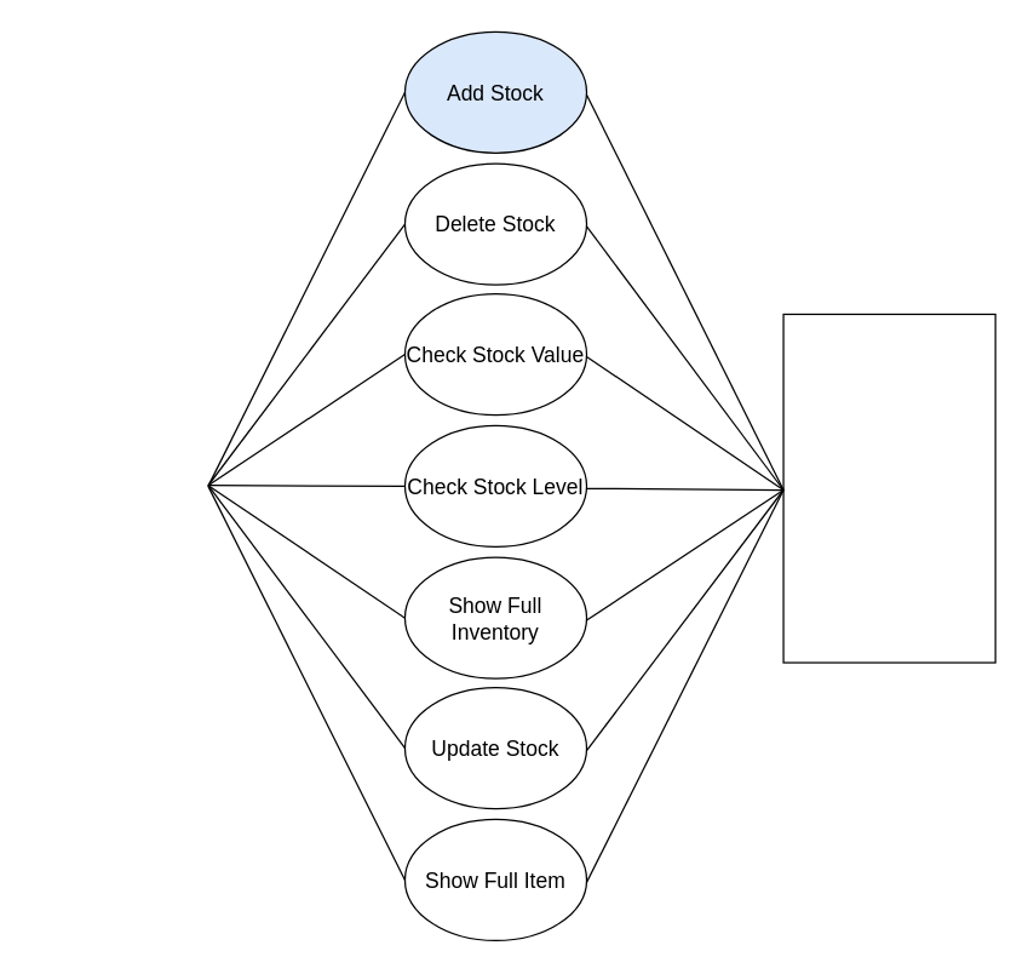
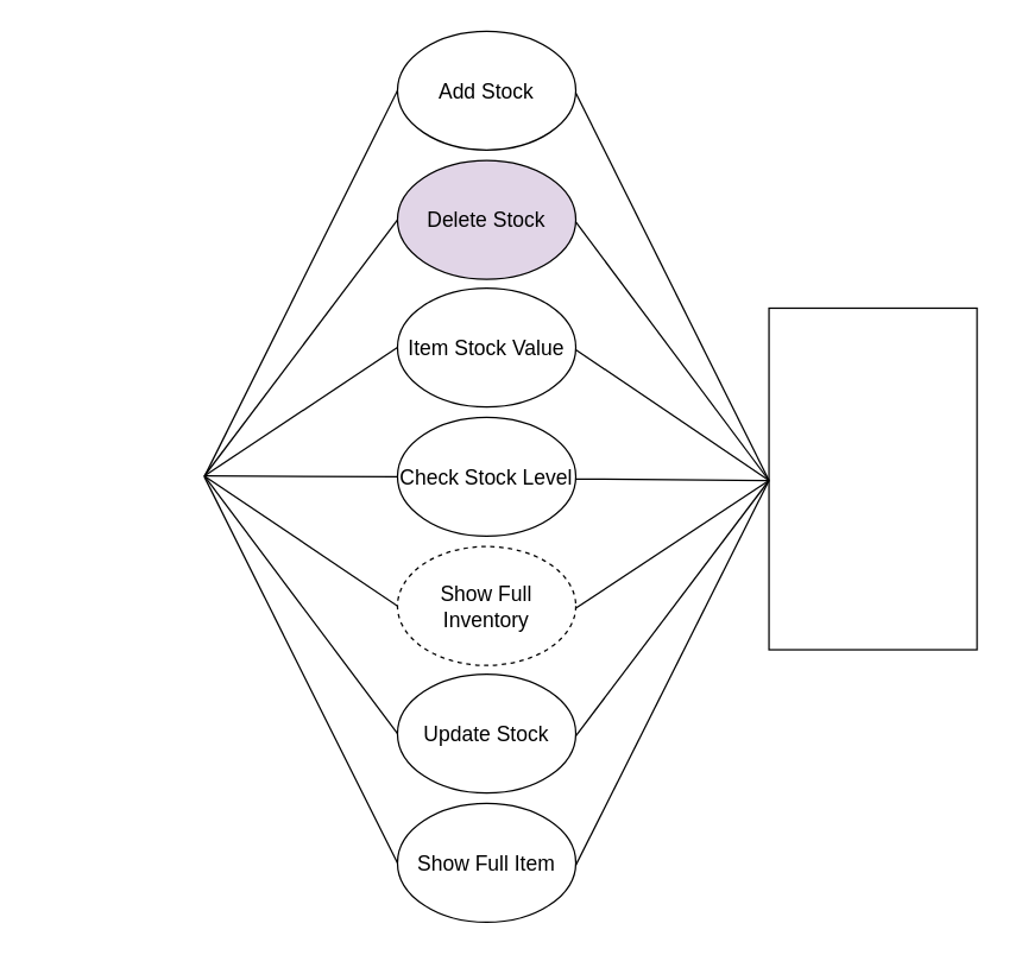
  <mxCell id="0" />
  <mxCell id="1" parent="0" />
  <mxCell id="2" value="" style="group" vertex="1" connectable="0" parent="1"><mxGeometry x="20" y="20.5" width="637" height="600" as="geometry" /></mxCell>
  <mxCell id="3" value="" style="group" vertex="1" connectable="0" parent="2"><mxGeometry x="247" width="120" height="600" as="geometry" /></mxCell>
- <mxCell id="4" value="&lt;font style=&quot;font-size: 14px&quot;&gt;Add Stock&lt;/font&gt;" style="ellipse;whiteSpace=wrap;html=1;fillColor=#dae8fc;" vertex="1" parent="3"><mxGeometry width="120" height="80" as="geometry" /></mxCell>
- <mxCell id="5" value="&lt;font style=&quot;font-size: 14px&quot;&gt;Delete Stock&lt;/font&gt;" style="ellipse;whiteSpace=wrap;html=1;" vertex="1" parent="3"><mxGeometry y="87" width="120" height="80" as="geometry" /></mxCell>
- <mxCell id="6" value="&lt;font style=&quot;font-size: 14px&quot;&gt;Check Stock Value&lt;/font&gt;" style="ellipse;whiteSpace=wrap;html=1;" vertex="1" parent="3"><mxGeometry y="173" width="120" height="80" as="geometry" /></mxCell>
+ <mxCell id="4" value="&lt;font style=&quot;font-size: 14px&quot;&gt;Add Stock&lt;/font&gt;" style="ellipse;whiteSpace=wrap;html=1;" vertex="1" parent="3"><mxGeometry width="120" height="80" as="geometry" /></mxCell>
+ <mxCell id="5" value="&lt;font style=&quot;font-size: 14px&quot;&gt;Delete Stock&lt;/font&gt;" style="ellipse;whiteSpace=wrap;html=1;fillColor=#e1d5e7;" vertex="1" parent="3"><mxGeometry y="87" width="120" height="80" as="geometry" /></mxCell>
+ <mxCell id="6" value="&lt;font style=&quot;font-size: 14px&quot;&gt;Item Stock Value&lt;/font&gt;" style="ellipse;whiteSpace=wrap;html=1;" vertex="1" parent="3"><mxGeometry y="173" width="120" height="80" as="geometry" /></mxCell>
  <mxCell id="7" value="&lt;font style=&quot;font-size: 14px&quot;&gt;Check Stock Level&lt;/font&gt;" style="ellipse;whiteSpace=wrap;html=1;" vertex="1" parent="3"><mxGeometry y="260" width="120" height="80" as="geometry" /></mxCell>
- <mxCell id="8" value="&lt;font style=&quot;font-size: 14px&quot;&gt;Show Full Inventory&lt;/font&gt;" style="ellipse;whiteSpace=wrap;html=1;" vertex="1" parent="3"><mxGeometry y="347" width="120" height="80" as="geometry" /></mxCell>
+ <mxCell id="8" value="&lt;font style=&quot;font-size: 14px&quot;&gt;Show Full Inventory&lt;/font&gt;" style="ellipse;whiteSpace=wrap;html=1;dashed=1;" vertex="1" parent="3"><mxGeometry y="347" width="120" height="80" as="geometry" /></mxCell>
  <mxCell id="9" value="&lt;font style=&quot;font-size: 14px&quot;&gt;Update Stock&lt;/font&gt;" style="ellipse;whiteSpace=wrap;html=1;" vertex="1" parent="3"><mxGeometry y="433" width="120" height="80" as="geometry" /></mxCell>
  <mxCell id="10" value="&lt;span style=&quot;font-size: 14px&quot;&gt;Show Full Item&lt;/span&gt;" style="ellipse;whiteSpace=wrap;html=1;" vertex="1" parent="3"><mxGeometry y="520" width="120" height="80" as="geometry" /></mxCell>
  <mxCell id="11" value="" style="rounded=0;whiteSpace=wrap;html=1;direction=south;" vertex="1" parent="2"><mxGeometry x="497" y="186.5" width="140" height="230" as="geometry" /></mxCell>
  <mxCell id="12" value="" style="endArrow=none;html=1;entryX=0;entryY=0.5;entryDx=0;entryDy=0;" edge="1" parent="2" target="7"><mxGeometry width="50" height="50" relative="1" as="geometry"><mxPoint x="117" y="299.5" as="sourcePoint" /><mxPoint x="157" y="275" as="targetPoint" /></mxGeometry></mxCell>
  <mxCell id="13" value="" style="endArrow=none;html=1;entryX=0;entryY=0.5;entryDx=0;entryDy=0;" edge="1" parent="2" target="6"><mxGeometry width="50" height="50" relative="1" as="geometry"><mxPoint x="117.0" y="299.5" as="sourcePoint" /><mxPoint x="247.069" y="299.983" as="targetPoint" /></mxGeometry></mxCell>
  <mxCell id="14" value="" style="endArrow=none;html=1;entryX=0;entryY=0.5;entryDx=0;entryDy=0;" edge="1" parent="2" target="5"><mxGeometry width="50" height="50" relative="1" as="geometry"><mxPoint x="117.0" y="299.5" as="sourcePoint" /><mxPoint x="247.069" y="299.983" as="targetPoint" /></mxGeometry></mxCell>
  <mxCell id="15" value="" style="endArrow=none;html=1;entryX=0;entryY=0.5;entryDx=0;entryDy=0;" edge="1" parent="2" target="4"><mxGeometry width="50" height="50" relative="1" as="geometry"><mxPoint x="117.0" y="300" as="sourcePoint" /><mxPoint x="247.069" y="300.483" as="targetPoint" /></mxGeometry></mxCell>
  <mxCell id="16" value="" style="endArrow=none;html=1;entryX=0;entryY=0.5;entryDx=0;entryDy=0;" edge="1" parent="2" target="8"><mxGeometry width="50" height="50" relative="1" as="geometry"><mxPoint x="117.0" y="299.5" as="sourcePoint" /><mxPoint x="247.069" y="299.983" as="targetPoint" /></mxGeometry></mxCell>
  <mxCell id="17" value="" style="endArrow=none;html=1;entryX=0;entryY=0.5;entryDx=0;entryDy=0;" edge="1" parent="2" target="9"><mxGeometry width="50" height="50" relative="1" as="geometry"><mxPoint x="117.0" y="299.5" as="sourcePoint" /><mxPoint x="247.069" y="299.983" as="targetPoint" /></mxGeometry></mxCell>
  <mxCell id="18" value="" style="endArrow=none;html=1;entryX=0;entryY=0.5;entryDx=0;entryDy=0;" edge="1" parent="2" target="10"><mxGeometry width="50" height="50" relative="1" as="geometry"><mxPoint x="117.0" y="300" as="sourcePoint" /><mxPoint x="247.069" y="300.483" as="targetPoint" /></mxGeometry></mxCell>
  <mxCell id="19" value="" style="group;direction=east;rotation=180;" vertex="1" connectable="0" parent="2"><mxGeometry x="367.0" y="41.5" width="130.0" height="520" as="geometry" /></mxCell>
  <mxCell id="20" value="" style="endArrow=none;html=1;entryX=0;entryY=0.5;entryDx=0;entryDy=0;" edge="1" parent="19"><mxGeometry width="50" height="50" relative="1" as="geometry"><mxPoint x="130" y="261" as="sourcePoint" /><mxPoint y="260" as="targetPoint" /></mxGeometry></mxCell>
  <mxCell id="21" value="" style="endArrow=none;html=1;entryX=0;entryY=0.5;entryDx=0;entryDy=0;" edge="1" parent="19"><mxGeometry width="50" height="50" relative="1" as="geometry"><mxPoint x="130" y="261" as="sourcePoint" /><mxPoint y="347" as="targetPoint" /></mxGeometry></mxCell>
  <mxCell id="22" value="" style="endArrow=none;html=1;entryX=0;entryY=0.5;entryDx=0;entryDy=0;" edge="1" parent="19"><mxGeometry width="50" height="50" relative="1" as="geometry"><mxPoint x="130" y="261" as="sourcePoint" /><mxPoint y="433" as="targetPoint" /></mxGeometry></mxCell>
  <mxCell id="23" value="" style="endArrow=none;html=1;entryX=0;entryY=0.5;entryDx=0;entryDy=0;" edge="1" parent="19"><mxGeometry width="50" height="50" relative="1" as="geometry"><mxPoint x="130" y="261" as="sourcePoint" /><mxPoint y="520" as="targetPoint" /></mxGeometry></mxCell>
  <mxCell id="24" value="" style="endArrow=none;html=1;entryX=0;entryY=0.5;entryDx=0;entryDy=0;" edge="1" parent="19"><mxGeometry width="50" height="50" relative="1" as="geometry"><mxPoint x="130" y="261" as="sourcePoint" /><mxPoint y="173" as="targetPoint" /></mxGeometry></mxCell>
  <mxCell id="25" value="" style="endArrow=none;html=1;entryX=0;entryY=0.5;entryDx=0;entryDy=0;" edge="1" parent="19"><mxGeometry width="50" height="50" relative="1" as="geometry"><mxPoint x="130" y="261" as="sourcePoint" /><mxPoint y="87" as="targetPoint" /></mxGeometry></mxCell>
  <mxCell id="26" value="" style="endArrow=none;html=1;entryX=0;entryY=0.5;entryDx=0;entryDy=0;" edge="1" parent="19"><mxGeometry width="50" height="50" relative="1" as="geometry"><mxPoint x="130" y="261" as="sourcePoint" /><mxPoint as="targetPoint" /></mxGeometry></mxCell>
